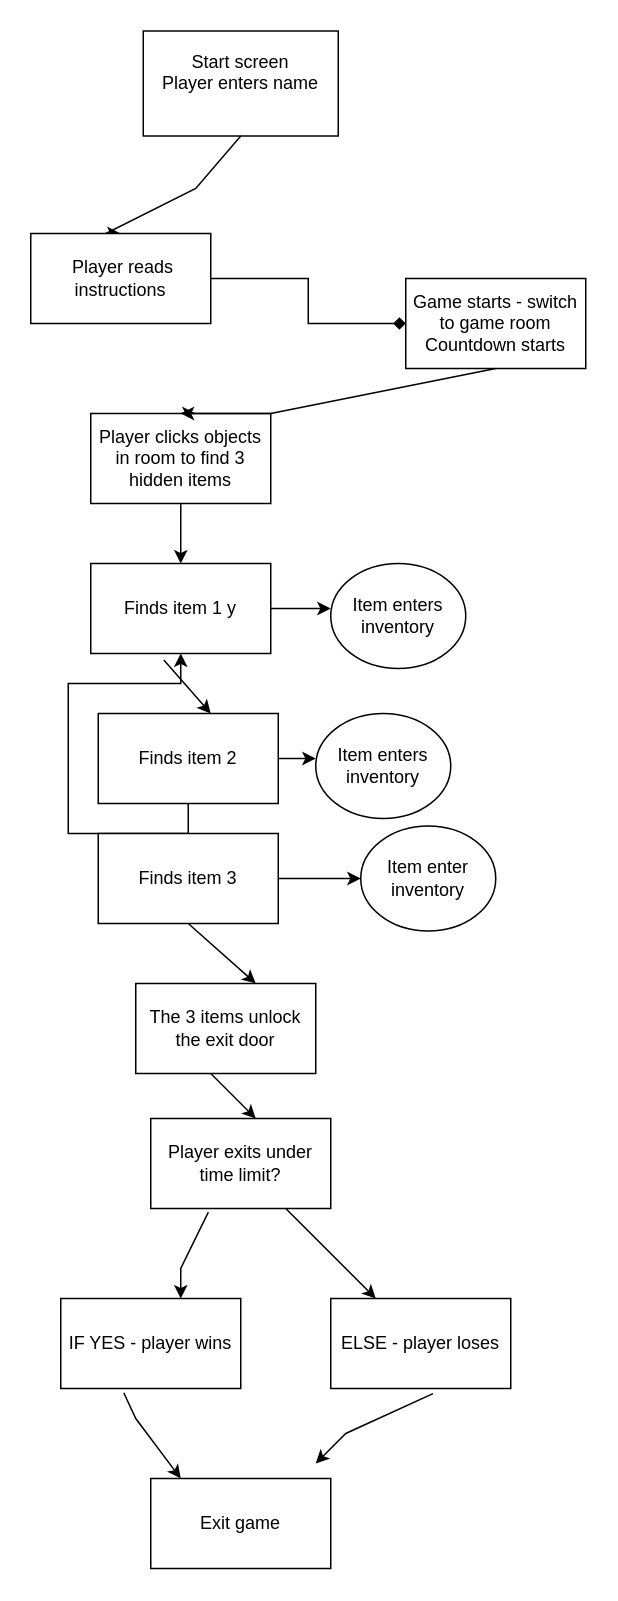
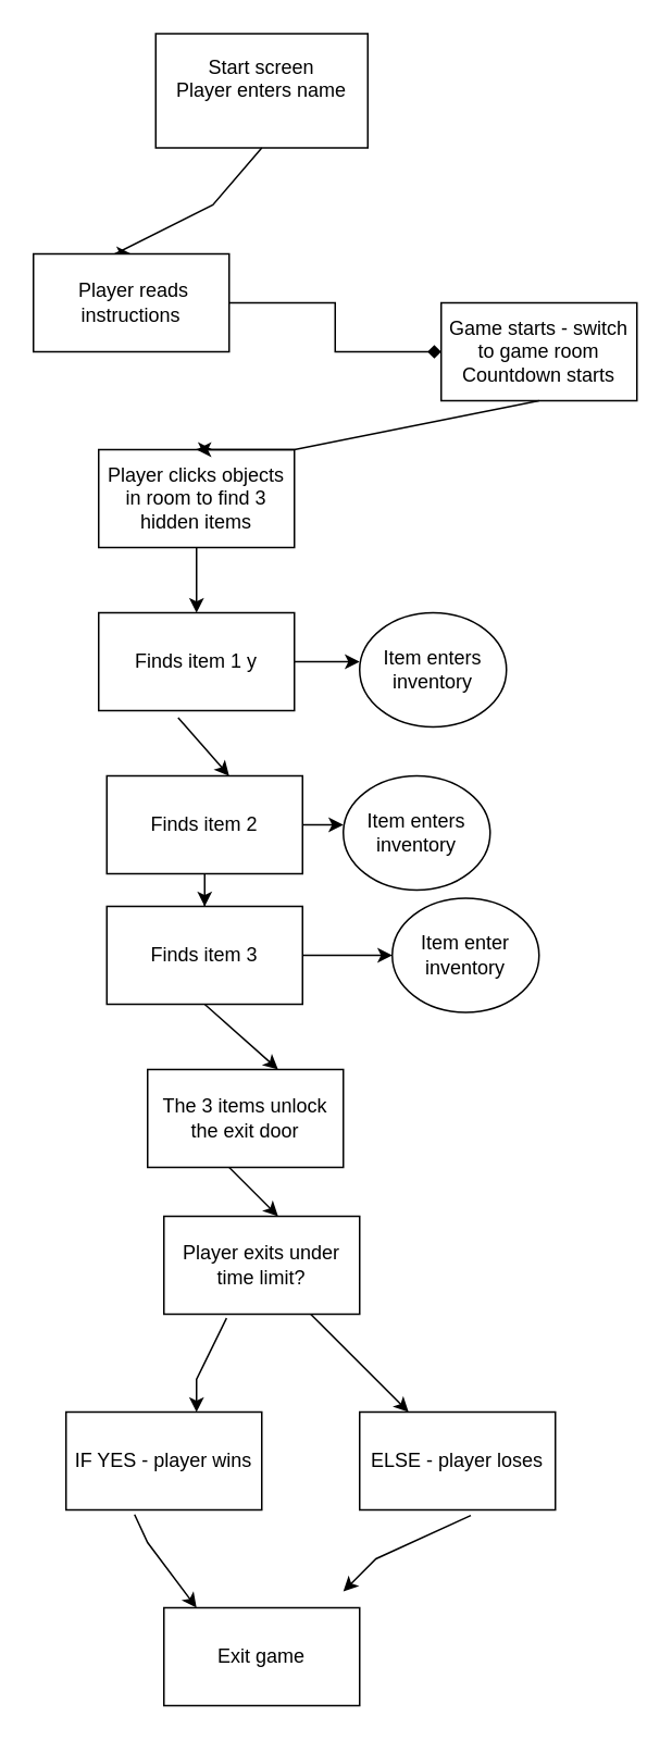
  <mxCell id="0" />
  <mxCell id="1" parent="0" />
  <mxCell id="2" value="Start screen&lt;div&gt;Player enters name&lt;/div&gt;&lt;div&gt;&lt;br&gt;&lt;/div&gt;" style="rounded=0;whiteSpace=wrap;html=1;" vertex="1" parent="1"><mxGeometry x="95" y="20" width="130" height="70" as="geometry" /></mxCell>
  <mxCell id="3" value="Game starts - switch to game room&lt;div&gt;Countdown starts&lt;/div&gt;" style="rounded=0;whiteSpace=wrap;html=1;" vertex="1" parent="1"><mxGeometry x="270" y="185" width="120" height="60" as="geometry" /></mxCell>
  <mxCell id="4" style="edgeStyle=orthogonalEdgeStyle;rounded=0;orthogonalLoop=1;jettySize=auto;html=1;exitX=0.5;exitY=1;exitDx=0;exitDy=0;" edge="1" parent="1" source="6" target="10"><mxGeometry relative="1" as="geometry"><mxPoint x="120" y="375" as="targetPoint" /></mxGeometry></mxCell>
  <mxCell id="5" style="edgeStyle=orthogonalEdgeStyle;rounded=0;orthogonalLoop=1;jettySize=auto;html=1;exitX=0.5;exitY=0;exitDx=0;exitDy=0;" edge="1" parent="1" source="6"><mxGeometry relative="1" as="geometry"><mxPoint x="130" y="275" as="targetPoint" /></mxGeometry></mxCell>
  <mxCell id="6" value="Player clicks objects in room to find 3 hidden items" style="rounded=0;whiteSpace=wrap;html=1;" vertex="1" parent="1"><mxGeometry x="60" y="275" width="120" height="60" as="geometry" /></mxCell>
  <mxCell id="7" value="" style="endArrow=classic;html=1;rounded=0;exitX=0.5;exitY=1;exitDx=0;exitDy=0;entryX=0.5;entryY=0;entryDx=0;entryDy=0;" edge="1" parent="1" source="2" target="13"><mxGeometry width="50" height="50" relative="1" as="geometry"><mxPoint x="360" y="255" as="sourcePoint" /><mxPoint x="410" y="205" as="targetPoint" /><Array as="points"><mxPoint x="130" y="125" /><mxPoint x="70" y="155" /></Array></mxGeometry></mxCell>
  <mxCell id="8" value="" style="endArrow=classic;html=1;rounded=0;exitX=0.5;exitY=1;exitDx=0;exitDy=0;entryX=0.5;entryY=0;entryDx=0;entryDy=0;" edge="1" parent="1" source="3" target="6"><mxGeometry width="50" height="50" relative="1" as="geometry"><mxPoint x="360" y="255" as="sourcePoint" /><mxPoint x="410" y="205" as="targetPoint" /><Array as="points"><mxPoint x="180" y="275" /></Array></mxGeometry></mxCell>
  <mxCell id="9" style="edgeStyle=orthogonalEdgeStyle;rounded=0;orthogonalLoop=1;jettySize=auto;html=1;exitX=1;exitY=0.5;exitDx=0;exitDy=0;" edge="1" parent="1" source="10"><mxGeometry relative="1" as="geometry"><mxPoint x="220" y="405" as="targetPoint" /></mxGeometry></mxCell>
  <mxCell id="10" value="Finds item 1 y" style="rounded=0;whiteSpace=wrap;html=1;" vertex="1" parent="1"><mxGeometry x="60" y="375" width="120" height="60" as="geometry" /></mxCell>
  <mxCell id="11" value="" style="endArrow=classic;html=1;rounded=0;exitX=0.406;exitY=1.071;exitDx=0;exitDy=0;exitPerimeter=0;" edge="1" parent="1" source="10"><mxGeometry width="50" height="50" relative="1" as="geometry"><mxPoint x="120" y="485" as="sourcePoint" /><mxPoint x="140" y="475" as="targetPoint" /></mxGeometry></mxCell>
  <mxCell id="12" style="edgeStyle=orthogonalEdgeStyle;rounded=0;orthogonalLoop=1;jettySize=auto;html=1;exitX=1;exitY=0.5;exitDx=0;exitDy=0;endArrow=diamond;" edge="1" parent="1" source="13" target="3"><mxGeometry relative="1" as="geometry" /></mxCell>
  <mxCell id="13" value="&amp;nbsp;Player reads instructions" style="rounded=0;whiteSpace=wrap;html=1;" vertex="1" parent="1"><mxGeometry x="20" y="155" width="120" height="60" as="geometry" /></mxCell>
- <mxCell id="14" style="edgeStyle=orthogonalEdgeStyle;rounded=0;orthogonalLoop=1;jettySize=auto;html=1;exitX=0.5;exitY=1;exitDx=0;exitDy=0;" edge="1" parent="1" source="16" target="10"><mxGeometry relative="1" as="geometry"><mxPoint x="125" y="585" as="targetPoint" /></mxGeometry></mxCell>
+ <mxCell id="14" style="edgeStyle=orthogonalEdgeStyle;rounded=0;orthogonalLoop=1;jettySize=auto;html=1;exitX=0.5;exitY=1;exitDx=0;exitDy=0;" edge="1" parent="1" source="16" target="18"><mxGeometry relative="1" as="geometry"><mxPoint x="125" y="585" as="targetPoint" /></mxGeometry></mxCell>
  <mxCell id="15" style="edgeStyle=orthogonalEdgeStyle;rounded=0;orthogonalLoop=1;jettySize=auto;html=1;exitX=1;exitY=0.5;exitDx=0;exitDy=0;" edge="1" parent="1" source="16"><mxGeometry relative="1" as="geometry"><mxPoint x="210" y="505" as="targetPoint" /></mxGeometry></mxCell>
  <mxCell id="16" value="Finds item 2" style="rounded=0;whiteSpace=wrap;html=1;" vertex="1" parent="1"><mxGeometry x="65" y="475" width="120" height="60" as="geometry" /></mxCell>
  <mxCell id="17" style="edgeStyle=orthogonalEdgeStyle;rounded=0;orthogonalLoop=1;jettySize=auto;html=1;exitX=1;exitY=0.5;exitDx=0;exitDy=0;" edge="1" parent="1" source="18"><mxGeometry relative="1" as="geometry"><mxPoint x="240" y="585" as="targetPoint" /></mxGeometry></mxCell>
  <mxCell id="18" value="Finds item 3" style="rounded=0;whiteSpace=wrap;html=1;" vertex="1" parent="1"><mxGeometry x="65" y="555" width="120" height="60" as="geometry" /></mxCell>
  <mxCell id="19" value="Item enters inventory" style="ellipse;whiteSpace=wrap;html=1;" vertex="1" parent="1"><mxGeometry x="220" y="375" width="90" height="70" as="geometry" /></mxCell>
  <mxCell id="20" value="Item enters inventory" style="ellipse;whiteSpace=wrap;html=1;" vertex="1" parent="1"><mxGeometry x="210" y="475" width="90" height="70" as="geometry" /></mxCell>
  <mxCell id="21" value="Item enter inventory" style="ellipse;whiteSpace=wrap;html=1;" vertex="1" parent="1"><mxGeometry x="240" y="550" width="90" height="70" as="geometry" /></mxCell>
  <mxCell id="22" value="" style="endArrow=classic;html=1;rounded=0;exitX=0.5;exitY=1;exitDx=0;exitDy=0;" edge="1" parent="1" source="18"><mxGeometry width="50" height="50" relative="1" as="geometry"><mxPoint x="150" y="655" as="sourcePoint" /><mxPoint x="170" y="655" as="targetPoint" /></mxGeometry></mxCell>
  <mxCell id="23" value="The 3 items unlock the exit door" style="rounded=0;whiteSpace=wrap;html=1;" vertex="1" parent="1"><mxGeometry x="90" y="655" width="120" height="60" as="geometry" /></mxCell>
  <mxCell id="24" value="" style="endArrow=classic;html=1;rounded=0;" edge="1" parent="1"><mxGeometry width="50" height="50" relative="1" as="geometry"><mxPoint x="140" y="715" as="sourcePoint" /><mxPoint x="170" y="745" as="targetPoint" /><Array as="points"><mxPoint x="140" y="715" /></Array></mxGeometry></mxCell>
  <mxCell id="25" value="Exit game" style="rounded=0;whiteSpace=wrap;html=1;" vertex="1" parent="1"><mxGeometry x="100" y="985" width="120" height="60" as="geometry" /></mxCell>
  <mxCell id="26" value="Player exits under time limit?" style="rounded=0;whiteSpace=wrap;html=1;" vertex="1" parent="1"><mxGeometry x="100" y="745" width="120" height="60" as="geometry" /></mxCell>
  <mxCell id="27" value="" style="endArrow=classic;html=1;rounded=0;exitX=0.75;exitY=1;exitDx=0;exitDy=0;" edge="1" parent="1" source="26"><mxGeometry width="50" height="50" relative="1" as="geometry"><mxPoint x="190" y="865" as="sourcePoint" /><mxPoint x="250" y="865" as="targetPoint" /></mxGeometry></mxCell>
  <mxCell id="28" value="" style="endArrow=classic;html=1;rounded=0;exitX=0.32;exitY=1.041;exitDx=0;exitDy=0;exitPerimeter=0;" edge="1" parent="1" source="26"><mxGeometry width="50" height="50" relative="1" as="geometry"><mxPoint x="340" y="765" as="sourcePoint" /><mxPoint x="120" y="865" as="targetPoint" /><Array as="points"><mxPoint x="120" y="845" /></Array></mxGeometry></mxCell>
  <mxCell id="29" value="IF YES - player wins" style="rounded=0;whiteSpace=wrap;html=1;" vertex="1" parent="1"><mxGeometry x="40" y="865" width="120" height="60" as="geometry" /></mxCell>
  <mxCell id="30" value="ELSE - player loses" style="rounded=0;whiteSpace=wrap;html=1;" vertex="1" parent="1"><mxGeometry x="220" y="865" width="120" height="60" as="geometry" /></mxCell>
  <mxCell id="31" value="" style="endArrow=classic;html=1;rounded=0;exitX=0.568;exitY=1.057;exitDx=0;exitDy=0;exitPerimeter=0;" edge="1" parent="1" source="30"><mxGeometry width="50" height="50" relative="1" as="geometry"><mxPoint x="340" y="885" as="sourcePoint" /><mxPoint x="210" y="975" as="targetPoint" /><Array as="points"><mxPoint x="230" y="955" /></Array></mxGeometry></mxCell>
  <mxCell id="32" value="" style="endArrow=classic;html=1;rounded=0;exitX=0.35;exitY=1.047;exitDx=0;exitDy=0;exitPerimeter=0;" edge="1" parent="1" source="29"><mxGeometry width="50" height="50" relative="1" as="geometry"><mxPoint x="340" y="885" as="sourcePoint" /><mxPoint x="120" y="985" as="targetPoint" /><Array as="points"><mxPoint x="90" y="945" /></Array></mxGeometry></mxCell>
